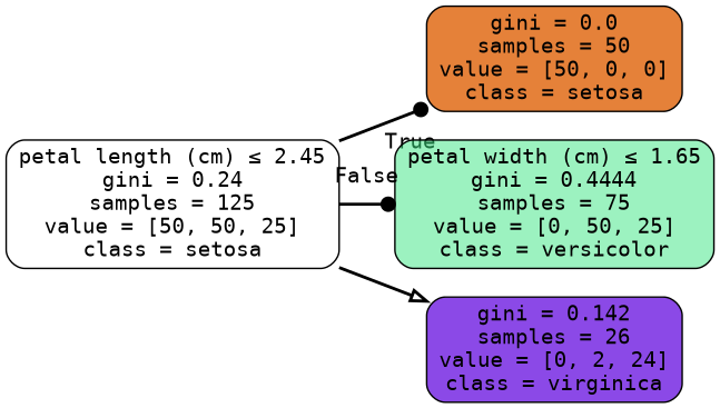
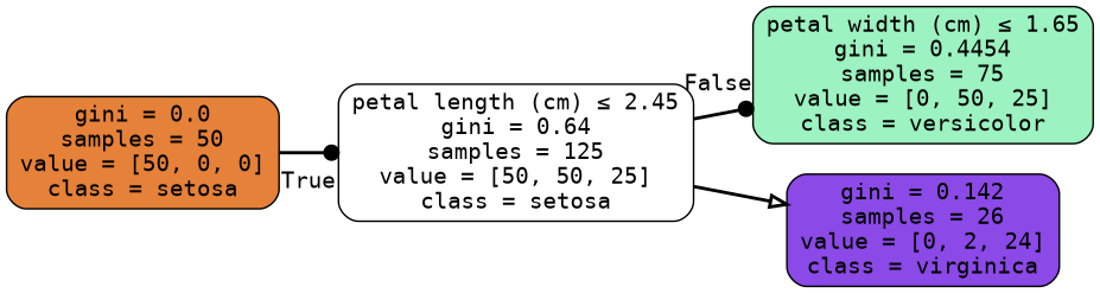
  digraph {
    fontname="DejaVu Sans Mono"
    rankdir=LR
    node [color=black fontname="DejaVu Sans Mono" shape=box style="filled, rounded"]
    edge [arrowhead=dot fontname="DejaVu Sans Mono" labeldistance=2.5 style=bold]
-   n1 [fillcolor="#e5813900" label=<petal length (cm) &le; 2.45<br/>gini = 0.24<br/>samples = 125<br/>value = [50, 50, 25]<br/>class = setosa>]
+   n1 [fillcolor="#e5813900" label=<petal length (cm) &le; 2.45<br/>gini = 0.64<br/>samples = 125<br/>value = [50, 50, 25]<br/>class = setosa>]
    n2 [fillcolor="#e58139ff" label=<gini = 0.0<br/>samples = 50<br/>value = [50, 0, 0]<br/>class = setosa>]
-   n3 [fillcolor="#39e5817f" label=<petal width (cm) &le; 1.65<br/>gini = 0.4444<br/>samples = 75<br/>value = [0, 50, 25]<br/>class = versicolor>]
+   n3 [fillcolor="#39e5817f" label=<petal width (cm) &le; 1.65<br/>gini = 0.4454<br/>samples = 75<br/>value = [0, 50, 25]<br/>class = versicolor>]
    n4 [fillcolor="#8139e5ea" label=<gini = 0.142<br/>samples = 26<br/>value = [0, 2, 24]<br/>class = virginica>]
-   n1 -> n2 [headlabel=True labelangle=45]
+   n2 -> n1 [headlabel=True labelangle=45]
    n1 -> n3 [headlabel=False labelangle=-45]
    n1 -> n4 [arrowhead=onormal labeldistance=""]
  }
